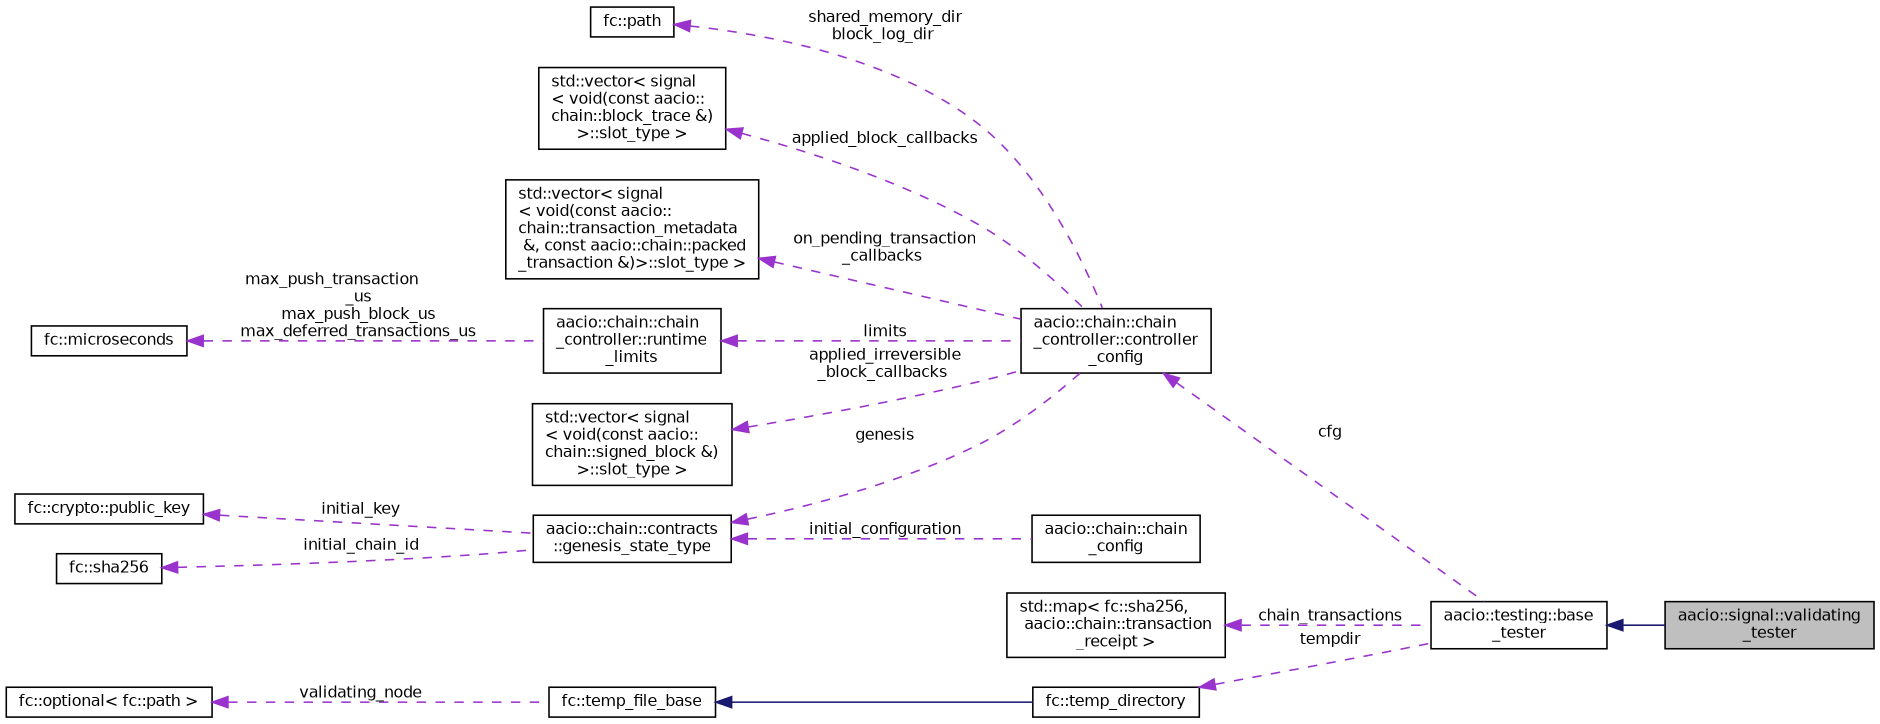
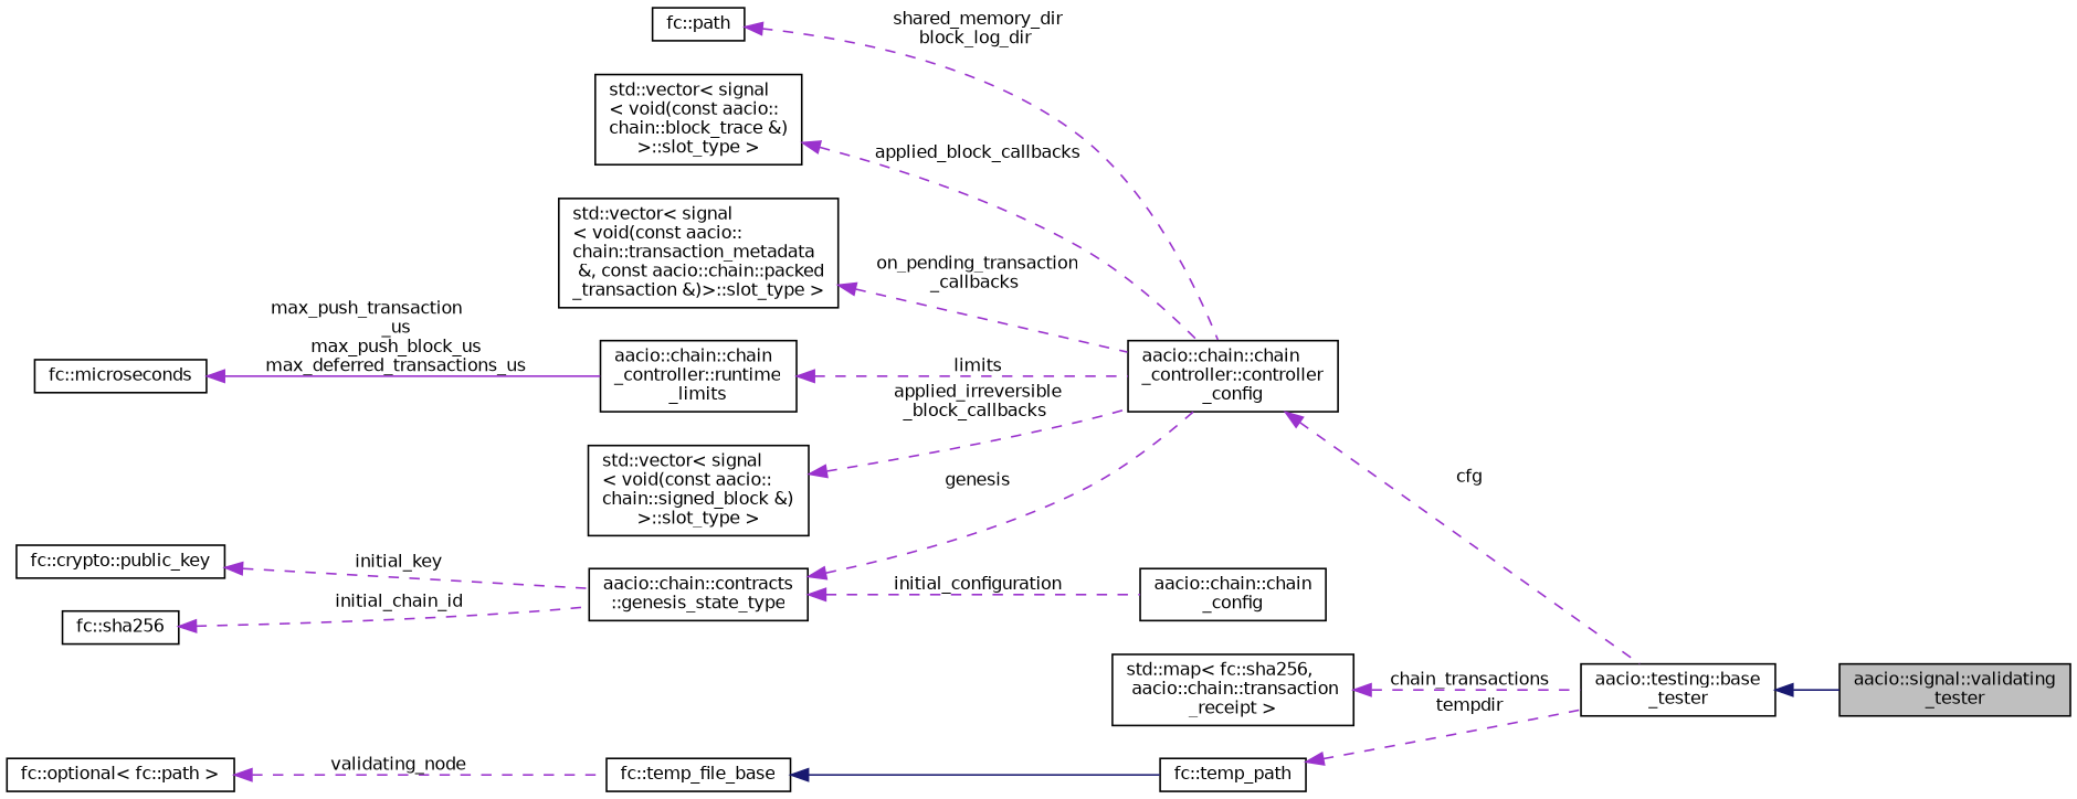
  digraph {
    rankdir=LR
    node [color=black fillcolor=white fontname=Helvetica fontsize=10 shape=record style=filled]
    edge [color=darkorchid3 dir=back fontname=Helvetica fontsize=10 labelfontname=Helvetica labelfontsize=10 style=dashed]
    n1 [fillcolor=grey75 fontcolor=black height=0.2 label="aacio::signal::validating\l_tester" width=0.4]
    n2 [height=0.2 label="aacio::testing::base\l_tester" width=0.4]
    n3 [height=0.2 label="aacio::chain::chain\l_controller::controller\l_config" width=0.4]
    n4 [height=0.2 label="fc::path" width=0.4]
    n5 [height=0.2 label="std::vector\< signal\l\< void(const aacio::\lchain::block_trace &)\l\>::slot_type \>" width=0.4]
    n6 [height=0.2 label="std::vector\< signal\l\< void(const aacio::\lchain::transaction_metadata\l &, const aacio::chain::packed\l_transaction &)\>::slot_type \>" width=0.4]
    n7 [height=0.2 label="aacio::chain::chain\l_controller::runtime\l_limits" width=0.4]
    n8 [height=0.2 label="fc::microseconds" width=0.4]
    n9 [height=0.2 label="std::vector\< signal\l\< void(const aacio::\lchain::signed_block &)\l\>::slot_type \>" width=0.4]
    n10 [height=0.2 label="aacio::chain::contracts\l::genesis_state_type" width=0.4]
    n11 [height=0.2 label="aacio::chain::chain\l_config" width=0.4]
    n12 [height=0.2 label="fc::crypto::public_key" width=0.4]
    n13 [height=0.2 label="fc::sha256" width=0.4]
    n14 [height=0.2 label="std::map\< fc::sha256,\l aacio::chain::transaction\l_receipt \>" width=0.4]
-   n15 [height=0.2 label="fc::temp_directory" width=0.4]
+   n15 [height=0.2 label="fc::temp_path" width=0.4]
    n16 [height=0.2 label="fc::temp_file_base" width=0.4]
    n17 [height=0.2 label="fc::optional\< fc::path \>" width=0.4]
    n2 -> n1 [color=midnightblue style=solid]
    n3 -> n2 [label=" cfg"]
    n4 -> n3 [label=" shared_memory_dir\nblock_log_dir"]
    n5 -> n3 [label=" applied_block_callbacks"]
    n6 -> n3 [label=" on_pending_transaction\l_callbacks"]
    n7 -> n3 [label=" limits"]
-   n8 -> n7 [label=" max_push_transaction\l_us\nmax_push_block_us\nmax_deferred_transactions_us"]
+   n8 -> n7 [label=" max_push_transaction\l_us\nmax_push_block_us\nmax_deferred_transactions_us" style=solid]
    n9 -> n3 [label=" applied_irreversible\l_block_callbacks"]
    n10 -> n3 [label=" genesis"]
    n10 -> n11 [label=" initial_configuration"]
    n12 -> n10 [label=" initial_key"]
    n13 -> n10 [label=" initial_chain_id"]
    n14 -> n2 [label=" chain_transactions"]
    n15 -> n2 [label=" tempdir"]
    n16 -> n15 [color=midnightblue style=solid]
    n17 -> n16 [label=" validating_node"]
  }
